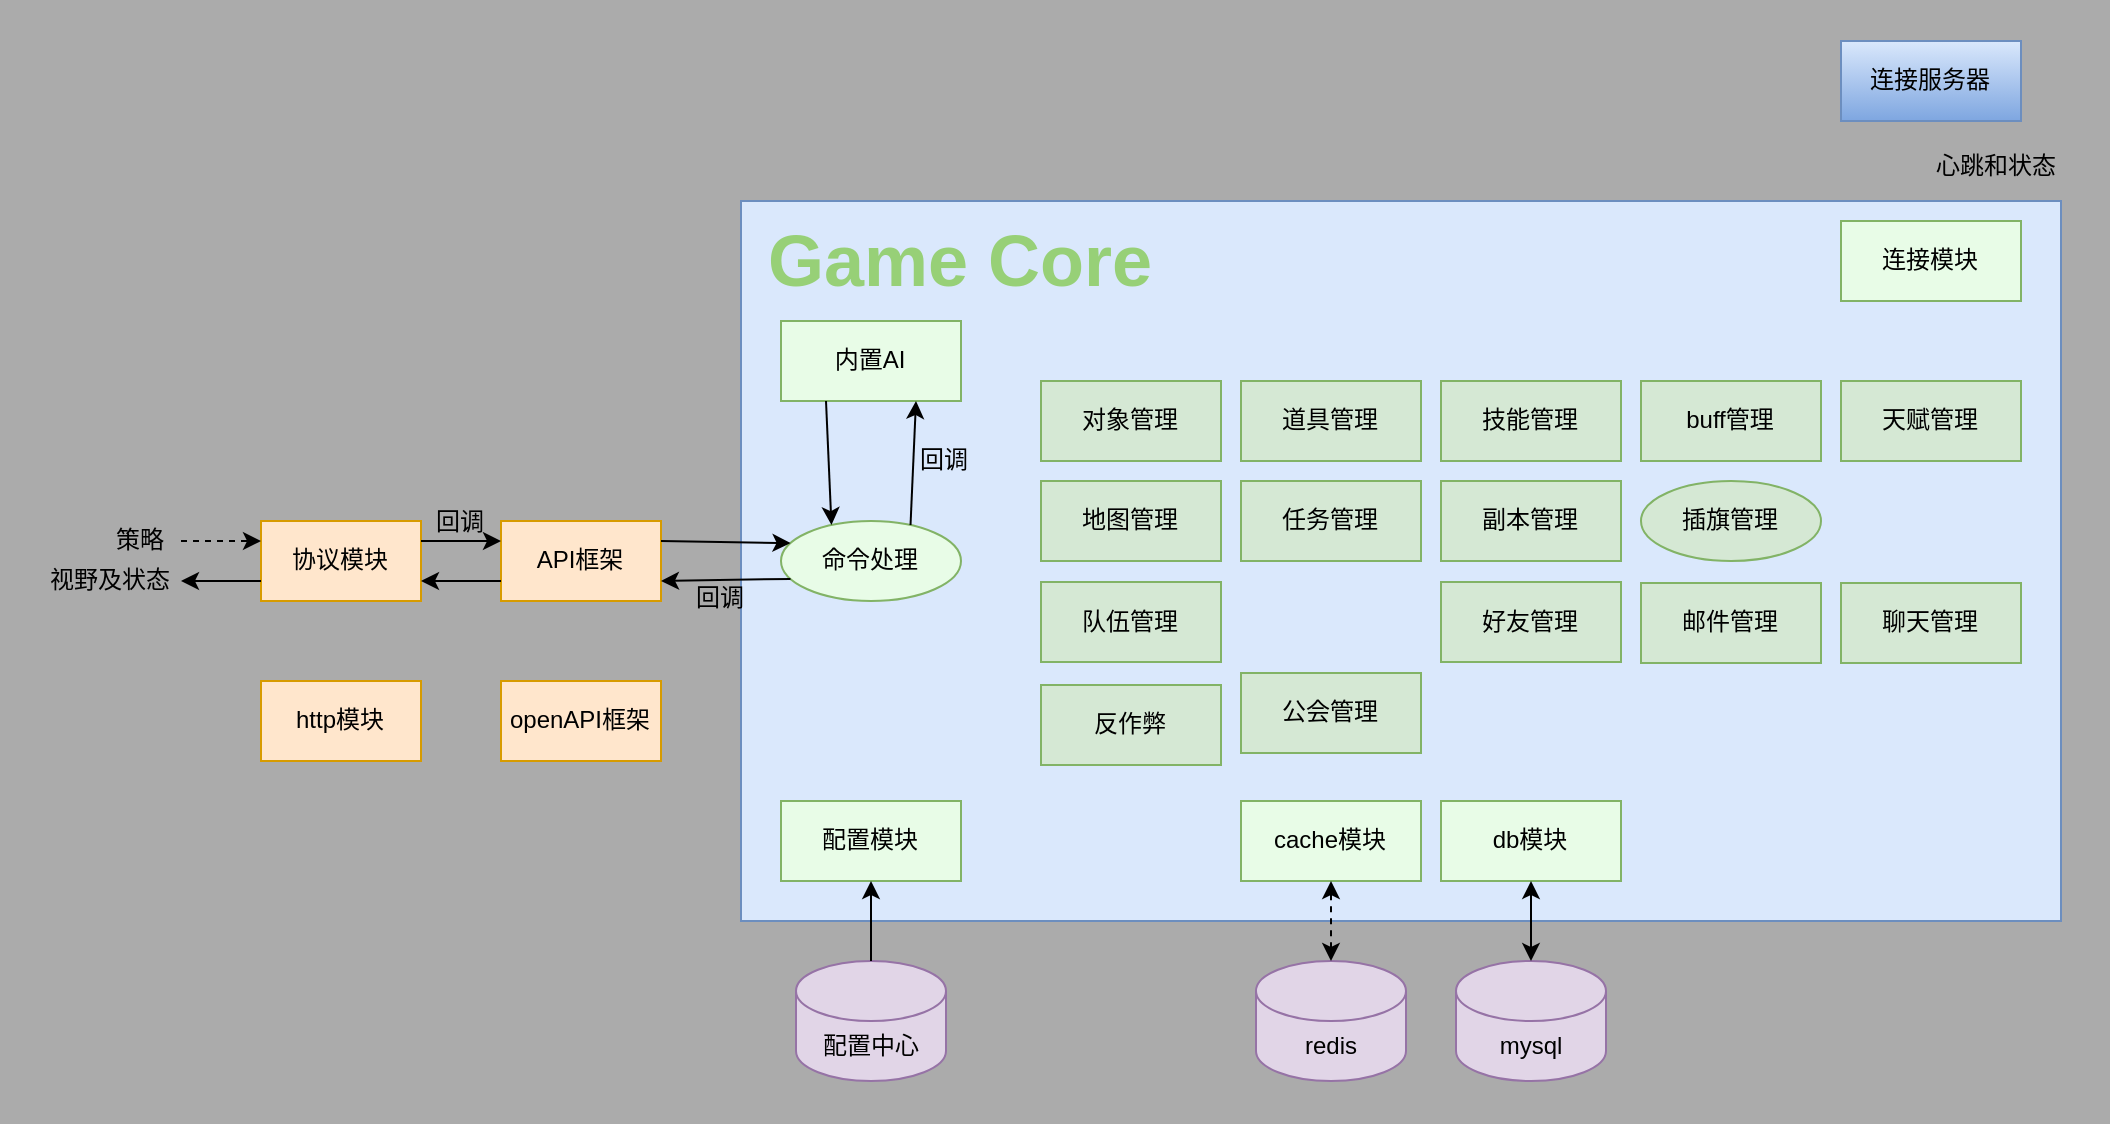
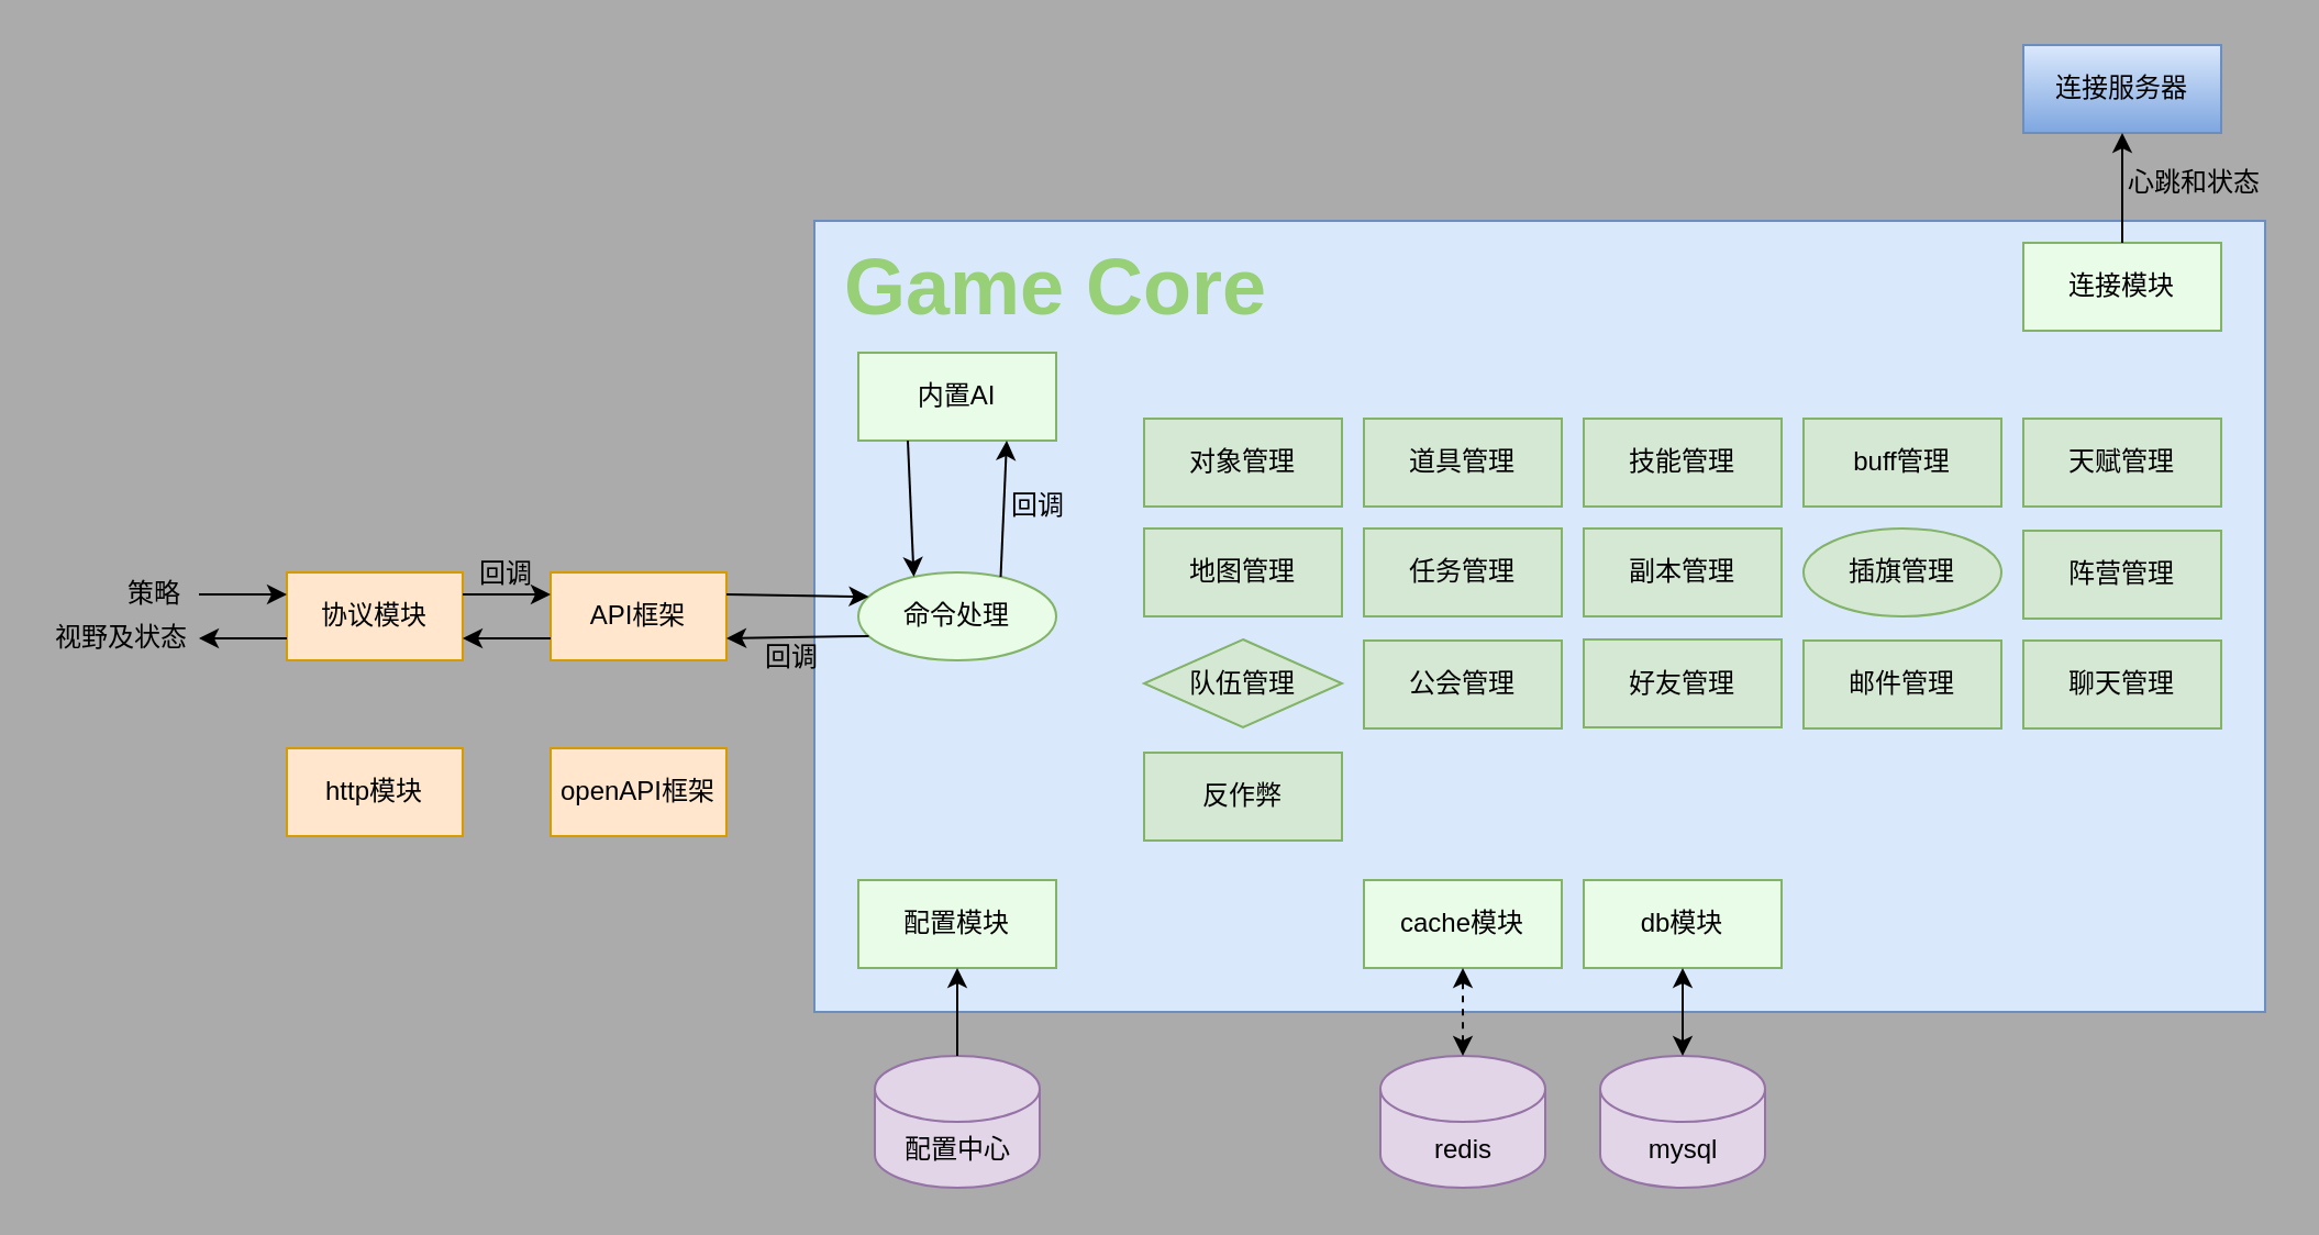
  <mxCell id="0" />
  <mxCell id="1" parent="0" />
  <mxCell id="2" value="" style="group" vertex="1" connectable="0" parent="1"><mxGeometry x="20" y="20" width="1013" height="520" as="geometry" /></mxCell>
  <mxCell id="3" value="视野及状态" style="text;html=1;strokeColor=none;fillColor=none;align=center;verticalAlign=middle;whiteSpace=wrap;rounded=0;" vertex="1" parent="2"><mxGeometry y="260" width="70" height="20" as="geometry" /></mxCell>
  <mxCell id="4" value="&lt;p&gt;&lt;br&gt;&lt;/p&gt;" style="rounded=0;whiteSpace=wrap;html=1;fillColor=#dae8fc;strokeColor=#6c8ebf;" vertex="1" parent="2"><mxGeometry x="350" y="80" width="660" height="360" as="geometry" /></mxCell>
  <mxCell id="5" value="命令处理" style="ellipse;whiteSpace=wrap;html=1;strokeColor=#82b366;fillColor=#E8FCE7;" vertex="1" parent="2"><mxGeometry x="370" y="240" width="90" height="40" as="geometry" /></mxCell>
  <mxCell id="6" value="API框架" style="rounded=0;whiteSpace=wrap;html=1;fillColor=#ffe6cc;strokeColor=#d79b00;" vertex="1" parent="2"><mxGeometry x="230" y="240" width="80" height="40" as="geometry" /></mxCell>
  <mxCell id="7" value="" style="endArrow=classic;html=1;exitX=1;exitY=0.25;exitDx=0;exitDy=0;entryX=0;entryY=0.25;entryDx=0;entryDy=0;" edge="1" parent="2" source="6" target="5"><mxGeometry width="50" height="50" as="geometry"><mxPoint x="540" y="360" as="sourcePoint" /><mxPoint x="590" y="310" as="targetPoint" /></mxGeometry></mxCell>
  <mxCell id="8" value="" style="endArrow=classic;html=1;entryX=1;entryY=0.75;entryDx=0;entryDy=0;exitX=0;exitY=0.75;exitDx=0;exitDy=0;" edge="1" parent="2" source="5" target="6"><mxGeometry width="50" height="50" as="geometry"><mxPoint x="540" y="360" as="sourcePoint" /><mxPoint x="590" y="310" as="targetPoint" /></mxGeometry></mxCell>
  <mxCell id="9" value="协议模块" style="rounded=0;whiteSpace=wrap;html=1;fillColor=#ffe6cc;strokeColor=#d79b00;" vertex="1" parent="2"><mxGeometry x="110" y="240" width="80" height="40" as="geometry" /></mxCell>
  <mxCell id="10" value="" style="endArrow=classic;html=1;exitX=1;exitY=0.25;exitDx=0;exitDy=0;entryX=0;entryY=0.25;entryDx=0;entryDy=0;" edge="1" parent="2" source="9" target="6"><mxGeometry width="50" height="50" as="geometry"><mxPoint x="550" y="250" as="sourcePoint" /><mxPoint x="600" y="200" as="targetPoint" /></mxGeometry></mxCell>
  <mxCell id="11" value="" style="endArrow=classic;html=1;entryX=1;entryY=0.75;entryDx=0;entryDy=0;exitX=0;exitY=0.75;exitDx=0;exitDy=0;" edge="1" parent="2" source="6" target="9"><mxGeometry width="50" height="50" as="geometry"><mxPoint x="550" y="250" as="sourcePoint" /><mxPoint x="600" y="200" as="targetPoint" /></mxGeometry></mxCell>
  <mxCell id="12" value="策略" style="text;html=1;strokeColor=none;fillColor=none;align=center;verticalAlign=middle;whiteSpace=wrap;rounded=0;" vertex="1" parent="2"><mxGeometry x="30" y="240" width="40" height="20" as="geometry" /></mxCell>
- <mxCell id="13" value="" style="endArrow=classic;html=1;exitX=1;exitY=0.5;exitDx=0;exitDy=0;entryX=0;entryY=0.25;entryDx=0;entryDy=0;dashed=1;" edge="1" parent="2" source="12" target="9"><mxGeometry width="50" height="50" as="geometry"><mxPoint x="280" y="380" as="sourcePoint" /><mxPoint x="330" y="330" as="targetPoint" /></mxGeometry></mxCell>
+ <mxCell id="13" value="" style="endArrow=classic;html=1;exitX=1;exitY=0.5;exitDx=0;exitDy=0;entryX=0;entryY=0.25;entryDx=0;entryDy=0;" edge="1" parent="2" source="12" target="9"><mxGeometry width="50" height="50" as="geometry"><mxPoint x="280" y="380" as="sourcePoint" /><mxPoint x="330" y="330" as="targetPoint" /></mxGeometry></mxCell>
  <mxCell id="14" value="" style="endArrow=classic;html=1;entryX=1;entryY=0.5;entryDx=0;entryDy=0;exitX=0;exitY=0.75;exitDx=0;exitDy=0;" edge="1" parent="2" source="9" target="3"><mxGeometry width="50" height="50" as="geometry"><mxPoint x="280" y="380" as="sourcePoint" /><mxPoint x="330" y="330" as="targetPoint" /></mxGeometry></mxCell>
  <mxCell id="15" value="openAPI框架" style="rounded=0;whiteSpace=wrap;html=1;fillColor=#ffe6cc;strokeColor=#d79b00;" vertex="1" parent="2"><mxGeometry x="230" y="320" width="80" height="40" as="geometry" /></mxCell>
  <mxCell id="16" value="http模块" style="rounded=0;whiteSpace=wrap;html=1;fillColor=#ffe6cc;strokeColor=#d79b00;" vertex="1" parent="2"><mxGeometry x="110" y="320" width="80" height="40" as="geometry" /></mxCell>
  <mxCell id="17" value="配置模块" style="rounded=0;whiteSpace=wrap;html=1;strokeColor=#82b366;fillColor=#E8FCE7;" vertex="1" parent="2"><mxGeometry x="370" y="380" width="90" height="40" as="geometry" /></mxCell>
  <mxCell id="18" value="配置中心" style="shape=cylinder3;whiteSpace=wrap;html=1;boundedLbl=1;backgroundOutline=1;size=15;fillColor=#e1d5e7;strokeColor=#9673a6;" vertex="1" parent="2"><mxGeometry x="377.5" y="460" width="75" height="60" as="geometry" /></mxCell>
  <mxCell id="19" value="" style="endArrow=classic;html=1;exitX=0.5;exitY=0;exitDx=0;exitDy=0;exitPerimeter=0;" edge="1" parent="2" source="18"><mxGeometry width="50" height="50" as="geometry"><mxPoint x="350" y="270" as="sourcePoint" /><mxPoint x="415" y="420" as="targetPoint" /></mxGeometry></mxCell>
  <mxCell id="20" value="内置AI" style="rounded=0;whiteSpace=wrap;html=1;strokeColor=#82b366;fillColor=#E8FCE7;" vertex="1" parent="2"><mxGeometry x="370" y="140" width="90" height="40" as="geometry" /></mxCell>
  <mxCell id="21" value="" style="endArrow=classic;html=1;exitX=0.25;exitY=1;exitDx=0;exitDy=0;entryX=0.25;entryY=0;entryDx=0;entryDy=0;" edge="1" parent="2" source="20" target="5"><mxGeometry width="50" height="50" as="geometry"><mxPoint x="350" y="270" as="sourcePoint" /><mxPoint x="400" y="220" as="targetPoint" /></mxGeometry></mxCell>
  <mxCell id="22" value="" style="endArrow=classic;html=1;exitX=0.75;exitY=0;exitDx=0;exitDy=0;entryX=0.75;entryY=1;entryDx=0;entryDy=0;" edge="1" parent="2" source="5" target="20"><mxGeometry width="50" height="50" as="geometry"><mxPoint x="350" y="270" as="sourcePoint" /><mxPoint x="400" y="220" as="targetPoint" /></mxGeometry></mxCell>
  <mxCell id="23" value="&lt;font style=&quot;font-size: 36px&quot; color=&quot;#97d077&quot;&gt;&lt;b&gt;Game Core&lt;/b&gt;&lt;/font&gt;" style="text;html=1;strokeColor=none;fillColor=none;align=center;verticalAlign=middle;whiteSpace=wrap;rounded=0;" vertex="1" parent="2"><mxGeometry x="360" y="90" width="200" height="40" as="geometry" /></mxCell>
  <mxCell id="24" value="对象管理" style="rounded=0;whiteSpace=wrap;html=1;fillColor=#d5e8d4;strokeColor=#82b366;" vertex="1" parent="2"><mxGeometry x="500" y="170" width="90" height="40" as="geometry" /></mxCell>
  <mxCell id="25" value="道具管理" style="rounded=0;whiteSpace=wrap;html=1;fillColor=#d5e8d4;strokeColor=#82b366;" vertex="1" parent="2"><mxGeometry x="600" y="170" width="90" height="40" as="geometry" /></mxCell>
  <mxCell id="26" value="技能管理" style="rounded=0;whiteSpace=wrap;html=1;fillColor=#d5e8d4;strokeColor=#82b366;" vertex="1" parent="2"><mxGeometry x="700" y="170" width="90" height="40" as="geometry" /></mxCell>
  <mxCell id="27" value="buff管理" style="rounded=0;whiteSpace=wrap;html=1;fillColor=#d5e8d4;strokeColor=#82b366;" vertex="1" parent="2"><mxGeometry x="800" y="170" width="90" height="40" as="geometry" /></mxCell>
  <mxCell id="28" value="天赋管理" style="rounded=0;whiteSpace=wrap;html=1;fillColor=#d5e8d4;strokeColor=#82b366;" vertex="1" parent="2"><mxGeometry x="900" y="170" width="90" height="40" as="geometry" /></mxCell>
  <mxCell id="29" value="地图管理" style="rounded=0;whiteSpace=wrap;html=1;fillColor=#d5e8d4;strokeColor=#82b366;" vertex="1" parent="2"><mxGeometry x="500" y="220" width="90" height="40" as="geometry" /></mxCell>
  <mxCell id="30" value="任务管理" style="rounded=0;whiteSpace=wrap;html=1;fillColor=#d5e8d4;strokeColor=#82b366;" vertex="1" parent="2"><mxGeometry x="600" y="220" width="90" height="40" as="geometry" /></mxCell>
  <mxCell id="31" value="副本管理" style="rounded=0;whiteSpace=wrap;html=1;fillColor=#d5e8d4;strokeColor=#82b366;" vertex="1" parent="2"><mxGeometry x="700" y="220" width="90" height="40" as="geometry" /></mxCell>
- <mxCell id="32" value="队伍管理" style="rounded=0;whiteSpace=wrap;html=1;fillColor=#d5e8d4;strokeColor=#82b366;" vertex="1" parent="2"><mxGeometry x="500" y="270.5" width="90" height="40" as="geometry" /></mxCell>
- <mxCell id="33" value="公会管理" style="rounded=0;whiteSpace=wrap;html=1;fillColor=#d5e8d4;strokeColor=#82b366;" vertex="1" parent="2"><mxGeometry x="600" y="316" width="90" height="40" as="geometry" /></mxCell>
+ <mxCell id="32" value="队伍管理" style="rhombus;whiteSpace=wrap;html=1;fillColor=#d5e8d4;strokeColor=#82b366;" vertex="1" parent="2"><mxGeometry x="500" y="270.5" width="90" height="40" as="geometry" /></mxCell>
+ <mxCell id="33" value="公会管理" style="rounded=0;whiteSpace=wrap;html=1;fillColor=#d5e8d4;strokeColor=#82b366;" vertex="1" parent="2"><mxGeometry x="600" y="271" width="90" height="40" as="geometry" /></mxCell>
  <mxCell id="34" value="好友管理" style="rounded=0;whiteSpace=wrap;html=1;fillColor=#d5e8d4;strokeColor=#82b366;" vertex="1" parent="2"><mxGeometry x="700" y="270.5" width="90" height="40" as="geometry" /></mxCell>
  <mxCell id="35" value="邮件管理" style="rounded=0;whiteSpace=wrap;html=1;fillColor=#d5e8d4;strokeColor=#82b366;" vertex="1" parent="2"><mxGeometry x="800" y="271" width="90" height="40" as="geometry" /></mxCell>
  <mxCell id="36" value="聊天管理" style="rounded=0;whiteSpace=wrap;html=1;fillColor=#d5e8d4;strokeColor=#82b366;" vertex="1" parent="2"><mxGeometry x="900" y="271" width="90" height="40" as="geometry" /></mxCell>
  <mxCell id="37" value="反作弊" style="rounded=0;whiteSpace=wrap;html=1;fillColor=#d5e8d4;strokeColor=#82b366;" vertex="1" parent="2"><mxGeometry x="500" y="322" width="90" height="40" as="geometry" /></mxCell>
  <mxCell id="38" value="cache模块" style="rounded=0;whiteSpace=wrap;html=1;strokeColor=#82b366;fillColor=#E8FCE7;" vertex="1" parent="2"><mxGeometry x="600" y="380" width="90" height="40" as="geometry" /></mxCell>
  <mxCell id="39" value="db模块" style="rounded=0;whiteSpace=wrap;html=1;strokeColor=#82b366;fillColor=#E8FCE7;" vertex="1" parent="2"><mxGeometry x="700" y="380" width="90" height="40" as="geometry" /></mxCell>
  <mxCell id="40" value="redis" style="shape=cylinder3;whiteSpace=wrap;html=1;boundedLbl=1;backgroundOutline=1;size=15;fillColor=#e1d5e7;strokeColor=#9673a6;" vertex="1" parent="2"><mxGeometry x="607.5" y="460" width="75" height="60" as="geometry" /></mxCell>
  <mxCell id="41" value="mysql" style="shape=cylinder3;whiteSpace=wrap;html=1;boundedLbl=1;backgroundOutline=1;size=15;fillColor=#e1d5e7;strokeColor=#9673a6;" vertex="1" parent="2"><mxGeometry x="707.5" y="460" width="75" height="60" as="geometry" /></mxCell>
  <mxCell id="42" value="" style="endArrow=classic;startArrow=classic;html=1;exitX=0.5;exitY=0;exitDx=0;exitDy=0;exitPerimeter=0;entryX=0.5;entryY=1;entryDx=0;entryDy=0;dashed=1;" edge="1" parent="2" source="40" target="38"><mxGeometry width="50" height="50" as="geometry"><mxPoint x="560" y="390" as="sourcePoint" /><mxPoint x="610" y="340" as="targetPoint" /></mxGeometry></mxCell>
  <mxCell id="43" value="" style="endArrow=classic;startArrow=classic;html=1;exitX=0.5;exitY=0;exitDx=0;exitDy=0;exitPerimeter=0;entryX=0.5;entryY=1;entryDx=0;entryDy=0;" edge="1" parent="2" source="41" target="39"><mxGeometry width="50" height="50" as="geometry"><mxPoint x="560" y="390" as="sourcePoint" /><mxPoint x="610" y="340" as="targetPoint" /></mxGeometry></mxCell>
  <mxCell id="44" value="连接模块" style="rounded=0;whiteSpace=wrap;html=1;strokeColor=#82b366;fillColor=#E8FCE7;" vertex="1" parent="2"><mxGeometry x="900" y="90" width="90" height="40" as="geometry" /></mxCell>
  <mxCell id="45" value="连接服务器" style="rounded=0;whiteSpace=wrap;html=1;fillColor=#dae8fc;gradientColor=#7ea6e0;strokeColor=#6c8ebf;" vertex="1" parent="2"><mxGeometry x="900" width="90" height="40" as="geometry" /></mxCell>
+ <mxCell id="46" value="" style="endArrow=classic;html=1;entryX=0.5;entryY=1;entryDx=0;entryDy=0;" edge="1" parent="2" source="44" target="45"><mxGeometry width="50" height="50" as="geometry"><mxPoint x="560" y="300" as="sourcePoint" /><mxPoint x="610" y="250" as="targetPoint" /></mxGeometry></mxCell>
  <mxCell id="47" value="回调" style="text;html=1;strokeColor=none;fillColor=none;align=center;verticalAlign=middle;whiteSpace=wrap;rounded=0;" vertex="1" parent="2"><mxGeometry x="190" y="231" width="40" height="20" as="geometry" /></mxCell>
  <mxCell id="48" value="回调" style="text;html=1;strokeColor=none;fillColor=none;align=center;verticalAlign=middle;whiteSpace=wrap;rounded=0;" vertex="1" parent="2"><mxGeometry x="320" y="269" width="40" height="20" as="geometry" /></mxCell>
  <mxCell id="49" value="回调" style="text;html=1;strokeColor=none;fillColor=none;align=center;verticalAlign=middle;whiteSpace=wrap;rounded=0;" vertex="1" parent="2"><mxGeometry x="432" y="200" width="40" height="20" as="geometry" /></mxCell>
  <mxCell id="50" value="心跳和状态" style="text;html=1;strokeColor=none;fillColor=none;align=center;verticalAlign=middle;whiteSpace=wrap;rounded=0;" vertex="1" parent="2"><mxGeometry x="943" y="53" width="70" height="20" as="geometry" /></mxCell>
  <mxCell id="51" value="插旗管理" style="ellipse;whiteSpace=wrap;html=1;fillColor=#d5e8d4;strokeColor=#82b366;" vertex="1" parent="2"><mxGeometry x="800" y="220" width="90" height="40" as="geometry" /></mxCell>
+ <mxCell id="52" value="阵营管理" style="rounded=0;whiteSpace=wrap;html=1;fillColor=#d5e8d4;strokeColor=#82b366;" vertex="1" parent="2"><mxGeometry x="900" y="221" width="90" height="40" as="geometry" /></mxCell>
